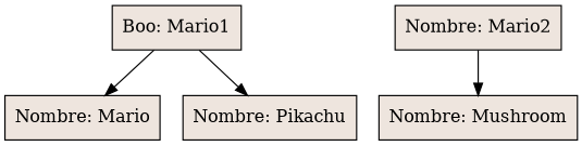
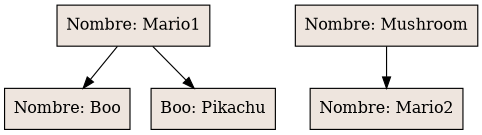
  digraph {
    node [fillcolor=seashell2 shape=record style=filled]
-   n1 [label="Nombre: Mario"]
-   n2 [label="Boo: Mario1"]
-   n3 [label="Nombre: Pikachu"]
+   n1 [label="Nombre: Boo"]
+   n2 [label="Nombre: Mario1"]
+   n3 [label="Boo: Pikachu"]
    n4 [label="Nombre: Mario2"]
    n5 [label="Nombre: Mushroom"]
    n2 -> n1
    n2 -> n3
-   n4 -> n5
+   n5 -> n4
  }
